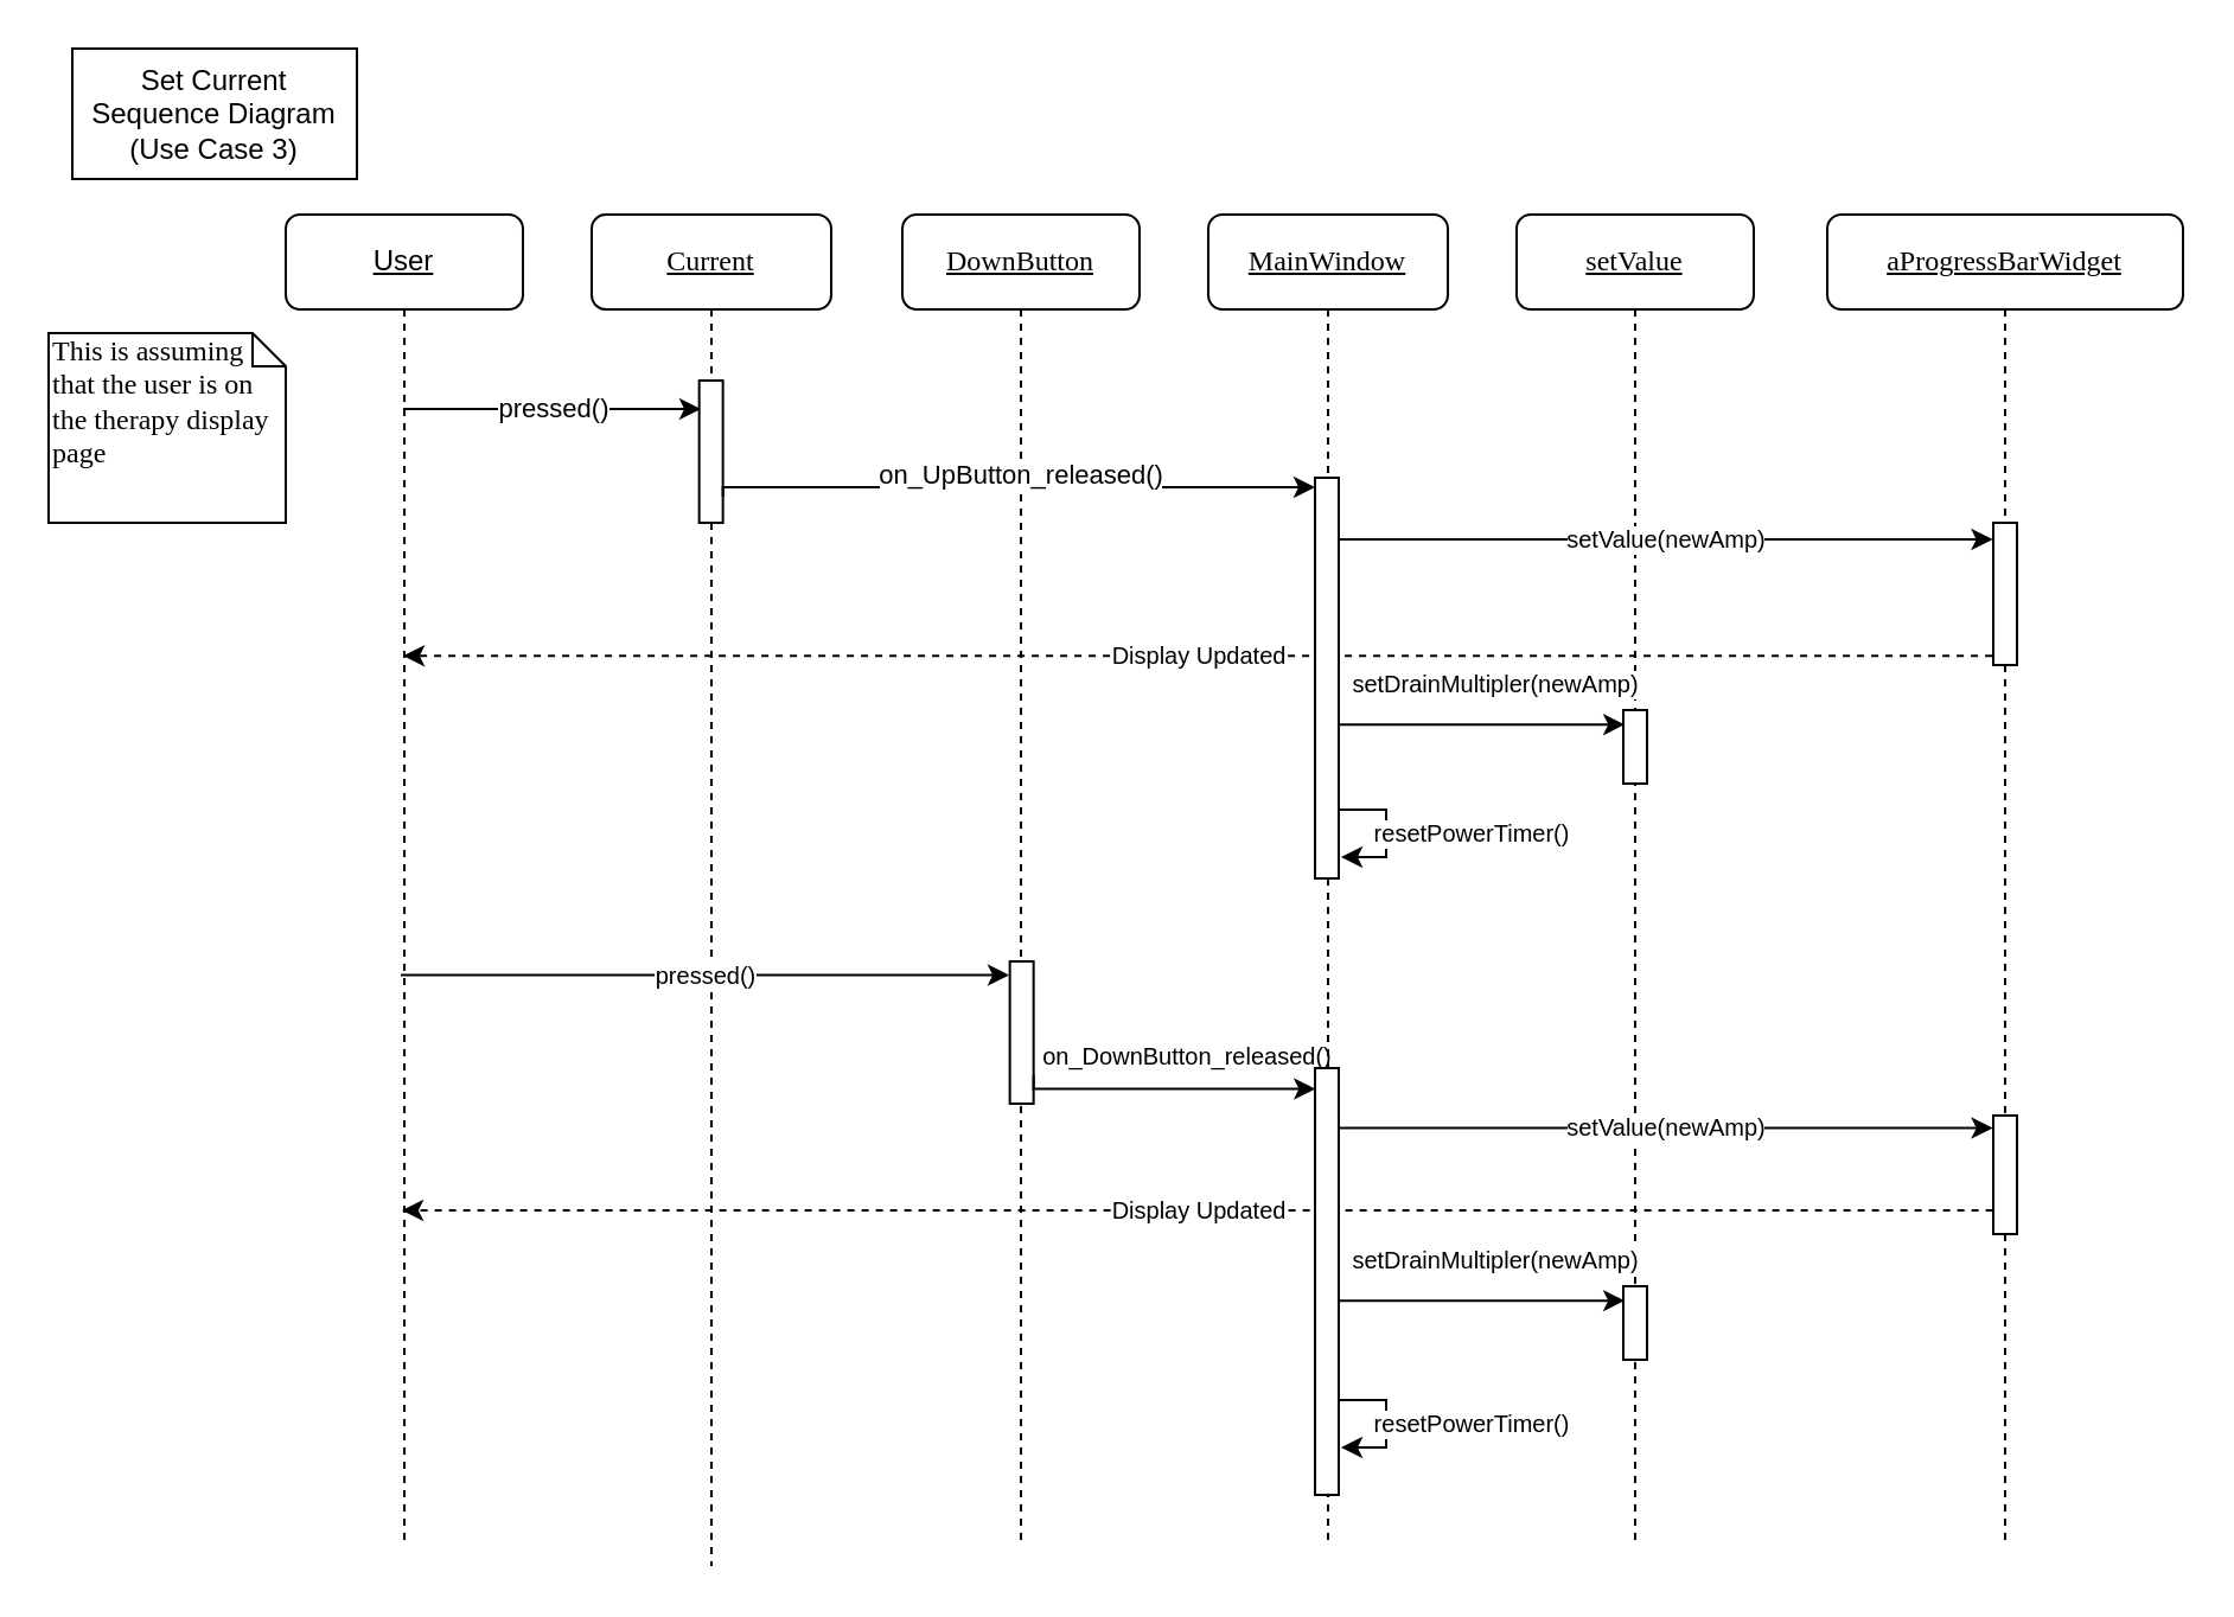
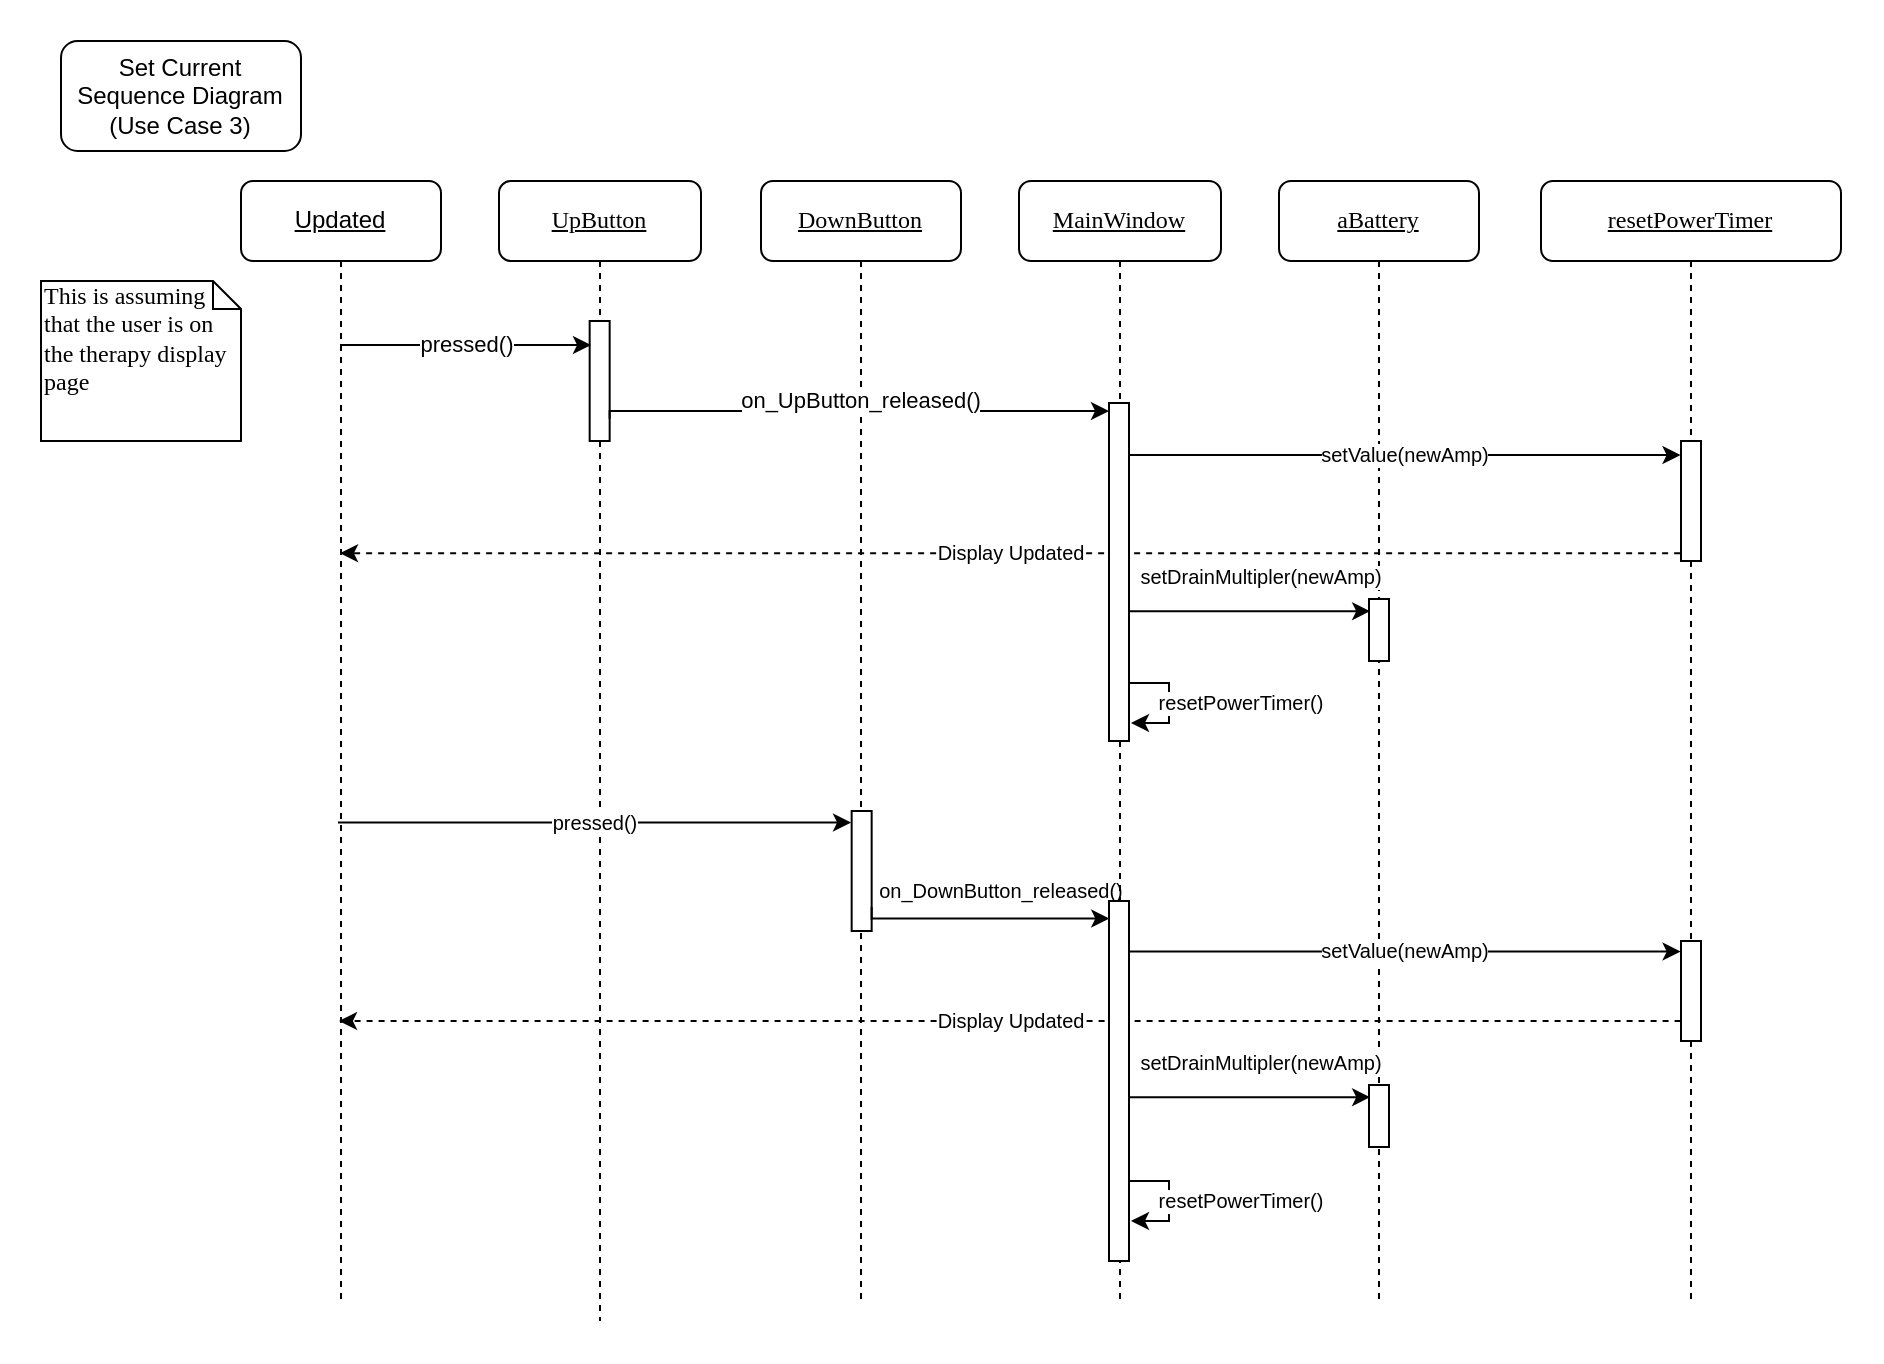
  <mxCell id="0" />
  <mxCell id="1" parent="0" />
- <mxCell id="2" value="&lt;u&gt;setValue&lt;/u&gt;" style="shape=umlLifeline;perimeter=lifelinePerimeter;whiteSpace=wrap;html=1;container=1;collapsible=0;recursiveResize=0;outlineConnect=0;rounded=1;shadow=0;comic=0;labelBackgroundColor=none;strokeWidth=1;fontFamily=Verdana;fontSize=12;align=center;" parent="1" vertex="1"><mxGeometry x="639" y="90" width="100" height="560" as="geometry" /></mxCell>
+ <mxCell id="2" value="&lt;u&gt;aBattery&lt;/u&gt;" style="shape=umlLifeline;perimeter=lifelinePerimeter;whiteSpace=wrap;html=1;container=1;collapsible=0;recursiveResize=0;outlineConnect=0;rounded=1;shadow=0;comic=0;labelBackgroundColor=none;strokeWidth=1;fontFamily=Verdana;fontSize=12;align=center;" parent="1" vertex="1"><mxGeometry x="639" y="90" width="100" height="560" as="geometry" /></mxCell>
  <mxCell id="3" value="" style="html=1;points=[];perimeter=orthogonalPerimeter;rounded=0;shadow=0;comic=0;labelBackgroundColor=none;strokeWidth=1;fontFamily=Verdana;fontSize=12;align=center;" parent="2" vertex="1"><mxGeometry x="45" y="209" width="10" height="31" as="geometry" /></mxCell>
  <mxCell id="4" value="" style="html=1;points=[];perimeter=orthogonalPerimeter;rounded=0;shadow=0;comic=0;labelBackgroundColor=none;strokeWidth=1;fontFamily=Verdana;fontSize=12;align=center;" parent="2" vertex="1"><mxGeometry x="45" y="452" width="10" height="31" as="geometry" /></mxCell>
  <mxCell id="5" value="&lt;u&gt;DownButton&lt;/u&gt;" style="shape=umlLifeline;perimeter=lifelinePerimeter;whiteSpace=wrap;html=1;container=1;collapsible=0;recursiveResize=0;outlineConnect=0;rounded=1;shadow=0;comic=0;labelBackgroundColor=none;strokeWidth=1;fontFamily=Verdana;fontSize=12;align=center;" parent="1" vertex="1"><mxGeometry x="380" y="90" width="100" height="560" as="geometry" /></mxCell>
  <mxCell id="6" value="" style="html=1;points=[];perimeter=orthogonalPerimeter;rounded=0;shadow=0;comic=0;labelBackgroundColor=none;strokeWidth=1;fontFamily=Verdana;fontSize=12;align=center;" parent="5" vertex="1"><mxGeometry x="45.33" y="315" width="10" height="60" as="geometry" /></mxCell>
  <mxCell id="7" value="&lt;font style=&quot;font-size: 10px&quot;&gt;on_DownButton_released()&lt;/font&gt;" style="edgeStyle=orthogonalEdgeStyle;rounded=0;orthogonalLoop=1;jettySize=auto;html=1;entryX=0.014;entryY=0.074;entryDx=0;entryDy=0;entryPerimeter=0;" parent="5" edge="1"><mxGeometry x="0.132" y="14" relative="1" as="geometry"><mxPoint x="55.33" y="363" as="sourcePoint" /><mxPoint x="174.14" y="368.774" as="targetPoint" /><Array as="points"><mxPoint x="55" y="369" /></Array><mxPoint as="offset" /></mxGeometry></mxCell>
  <mxCell id="8" value="Display Updated" style="edgeStyle=orthogonalEdgeStyle;rounded=0;orthogonalLoop=1;jettySize=auto;html=1;fontSize=10;dashed=1;exitX=-0.044;exitY=0.935;exitDx=0;exitDy=0;exitPerimeter=0;" parent="1" source="23" target="17" edge="1"><mxGeometry relative="1" as="geometry"><mxPoint x="813" y="276" as="sourcePoint" /><mxPoint x="167.6" y="292.036" as="targetPoint" /><Array as="points"><mxPoint x="360" y="276" /><mxPoint x="360" y="276" /></Array></mxGeometry></mxCell>
  <mxCell id="9" value="Display Updated" style="edgeStyle=orthogonalEdgeStyle;rounded=0;orthogonalLoop=1;jettySize=auto;html=1;fontSize=10;dashed=1;exitX=-0.02;exitY=0.798;exitDx=0;exitDy=0;exitPerimeter=0;" parent="1" source="24" edge="1"><mxGeometry relative="1" as="geometry"><mxPoint x="814" y="509.524" as="sourcePoint" /><mxPoint x="169" y="510" as="targetPoint" /><Array as="points"><mxPoint x="169" y="510" /></Array></mxGeometry></mxCell>
  <mxCell id="10" value="&lt;u&gt;MainWindow&lt;/u&gt;" style="shape=umlLifeline;perimeter=lifelinePerimeter;whiteSpace=wrap;html=1;container=1;collapsible=0;recursiveResize=0;outlineConnect=0;rounded=1;shadow=0;comic=0;labelBackgroundColor=none;strokeWidth=1;fontFamily=Verdana;fontSize=12;align=center;" parent="1" vertex="1"><mxGeometry x="509" y="90" width="101" height="560" as="geometry" /></mxCell>
  <mxCell id="11" value="" style="html=1;points=[];perimeter=orthogonalPerimeter;rounded=0;shadow=0;comic=0;labelBackgroundColor=none;strokeWidth=1;fontFamily=Verdana;fontSize=12;align=center;" parent="10" vertex="1"><mxGeometry x="45" y="111" width="10" height="169" as="geometry" /></mxCell>
  <mxCell id="12" value="resetPowerTimer()" style="edgeStyle=orthogonalEdgeStyle;rounded=0;orthogonalLoop=1;jettySize=auto;html=1;fontSize=10;" parent="10" edge="1"><mxGeometry x="0.017" y="36" relative="1" as="geometry"><mxPoint x="55" y="251.0" as="sourcePoint" /><mxPoint x="56" y="271" as="targetPoint" /><Array as="points"><mxPoint x="75" y="251" /><mxPoint x="75" y="271" /><mxPoint x="56" y="271" /></Array><mxPoint as="offset" /></mxGeometry></mxCell>
  <mxCell id="13" value="setDrainMultipler(newAmp)" style="edgeStyle=orthogonalEdgeStyle;rounded=0;orthogonalLoop=1;jettySize=auto;html=1;entryX=0.058;entryY=0.196;entryDx=0;entryDy=0;entryPerimeter=0;fontSize=10;" parent="10" target="3" edge="1"><mxGeometry x="0.095" y="17" relative="1" as="geometry"><mxPoint x="55" y="215.08" as="sourcePoint" /><mxPoint x="174.24" y="241.925" as="targetPoint" /><Array as="points"><mxPoint x="115" y="215" /></Array><mxPoint as="offset" /></mxGeometry></mxCell>
  <mxCell id="14" value="" style="html=1;points=[];perimeter=orthogonalPerimeter;rounded=0;shadow=0;comic=0;labelBackgroundColor=none;strokeWidth=1;fontFamily=Verdana;fontSize=12;align=center;" parent="10" vertex="1"><mxGeometry x="45" y="360" width="10" height="180" as="geometry" /></mxCell>
  <mxCell id="15" value="resetPowerTimer()" style="edgeStyle=orthogonalEdgeStyle;rounded=0;orthogonalLoop=1;jettySize=auto;html=1;fontSize=10;" parent="10" edge="1"><mxGeometry x="0.017" y="36" relative="1" as="geometry"><mxPoint x="55" y="500.0" as="sourcePoint" /><mxPoint x="56" y="520" as="targetPoint" /><Array as="points"><mxPoint x="75" y="500" /><mxPoint x="75" y="520" /><mxPoint x="56" y="520" /></Array><mxPoint as="offset" /></mxGeometry></mxCell>
  <mxCell id="16" value="setDrainMultipler(newAmp)" style="edgeStyle=orthogonalEdgeStyle;rounded=0;orthogonalLoop=1;jettySize=auto;html=1;entryX=0.058;entryY=0.196;entryDx=0;entryDy=0;entryPerimeter=0;fontSize=10;" parent="10" target="4" edge="1"><mxGeometry x="0.095" y="17" relative="1" as="geometry"><mxPoint x="55" y="458.08" as="sourcePoint" /><mxPoint x="-324.76" y="404.925" as="targetPoint" /><Array as="points"><mxPoint x="115" y="458" /></Array><mxPoint as="offset" /></mxGeometry></mxCell>
- <mxCell id="17" value="&lt;u&gt;User&lt;/u&gt;" style="shape=umlLifeline;perimeter=lifelinePerimeter;whiteSpace=wrap;html=1;container=1;collapsible=0;recursiveResize=0;outlineConnect=0;rounded=1;shadow=0;comic=0;labelBackgroundColor=none;strokeWidth=1;fontFamily=Helvetica;fontSize=12;align=center;" parent="1" vertex="1"><mxGeometry x="120" y="90" width="100" height="560" as="geometry" /></mxCell>
- <mxCell id="18" value="&lt;p&gt;&lt;u&gt;Current&lt;/u&gt;&lt;/p&gt;" style="shape=umlLifeline;perimeter=lifelinePerimeter;whiteSpace=wrap;html=1;container=1;collapsible=0;recursiveResize=0;outlineConnect=0;rounded=1;shadow=0;comic=0;labelBackgroundColor=none;strokeWidth=1;fontFamily=Verdana;fontSize=12;align=center;" parent="1" vertex="1"><mxGeometry x="249" y="90" width="101" height="570" as="geometry" /></mxCell>
+ <mxCell id="17" value="&lt;u&gt;Updated&lt;/u&gt;" style="shape=umlLifeline;perimeter=lifelinePerimeter;whiteSpace=wrap;html=1;container=1;collapsible=0;recursiveResize=0;outlineConnect=0;rounded=1;shadow=0;comic=0;labelBackgroundColor=none;strokeWidth=1;fontFamily=Helvetica;fontSize=12;align=center;" parent="1" vertex="1"><mxGeometry x="120" y="90" width="100" height="560" as="geometry" /></mxCell>
+ <mxCell id="18" value="&lt;p&gt;&lt;u&gt;UpButton&lt;/u&gt;&lt;/p&gt;" style="shape=umlLifeline;perimeter=lifelinePerimeter;whiteSpace=wrap;html=1;container=1;collapsible=0;recursiveResize=0;outlineConnect=0;rounded=1;shadow=0;comic=0;labelBackgroundColor=none;strokeWidth=1;fontFamily=Verdana;fontSize=12;align=center;" parent="1" vertex="1"><mxGeometry x="249" y="90" width="101" height="570" as="geometry" /></mxCell>
  <mxCell id="19" value="" style="html=1;points=[];perimeter=orthogonalPerimeter;rounded=0;shadow=0;comic=0;labelBackgroundColor=none;strokeWidth=1;fontFamily=Verdana;fontSize=12;align=center;" parent="18" vertex="1"><mxGeometry x="45.33" y="70" width="10" height="60" as="geometry" /></mxCell>
  <mxCell id="20" value="on_UpButton_released()" style="edgeStyle=orthogonalEdgeStyle;rounded=0;orthogonalLoop=1;jettySize=auto;html=1;" parent="18" edge="1"><mxGeometry x="0.023" y="5" relative="1" as="geometry"><mxPoint x="55.33" y="119" as="sourcePoint" /><mxPoint x="305" y="115" as="targetPoint" /><Array as="points"><mxPoint x="55" y="115" /></Array><mxPoint as="offset" /></mxGeometry></mxCell>
  <mxCell id="21" value="pressed()" style="endArrow=classic;html=1;rounded=0;entryX=0.067;entryY=0.2;entryDx=0;entryDy=0;entryPerimeter=0;" parent="1" source="17" target="19" edge="1"><mxGeometry width="50" height="50" relative="1" as="geometry"><mxPoint x="190" y="220" as="sourcePoint" /><mxPoint x="240" y="170" as="targetPoint" /></mxGeometry></mxCell>
- <mxCell id="22" value="&lt;u&gt;aProgressBarWidget&lt;/u&gt;" style="shape=umlLifeline;perimeter=lifelinePerimeter;whiteSpace=wrap;html=1;container=1;collapsible=0;recursiveResize=0;outlineConnect=0;rounded=1;shadow=0;comic=0;labelBackgroundColor=none;strokeWidth=1;fontFamily=Verdana;fontSize=12;align=center;" parent="1" vertex="1"><mxGeometry x="770" y="90" width="150" height="560" as="geometry" /></mxCell>
+ <mxCell id="22" value="&lt;u&gt;resetPowerTimer&lt;/u&gt;" style="shape=umlLifeline;perimeter=lifelinePerimeter;whiteSpace=wrap;html=1;container=1;collapsible=0;recursiveResize=0;outlineConnect=0;rounded=1;shadow=0;comic=0;labelBackgroundColor=none;strokeWidth=1;fontFamily=Verdana;fontSize=12;align=center;" parent="1" vertex="1"><mxGeometry x="770" y="90" width="150" height="560" as="geometry" /></mxCell>
  <mxCell id="23" value="" style="html=1;points=[];perimeter=orthogonalPerimeter;rounded=0;shadow=0;comic=0;labelBackgroundColor=none;strokeWidth=1;fontFamily=Verdana;fontSize=12;align=center;" parent="22" vertex="1"><mxGeometry x="70" y="130" width="10" height="60" as="geometry" /></mxCell>
  <mxCell id="24" value="" style="html=1;points=[];perimeter=orthogonalPerimeter;rounded=0;shadow=0;comic=0;labelBackgroundColor=none;strokeWidth=1;fontFamily=Verdana;fontSize=12;align=center;" parent="22" vertex="1"><mxGeometry x="70" y="380" width="10" height="50" as="geometry" /></mxCell>
  <mxCell id="25" value="This is assuming that the user is on the therapy display page" style="shape=note;whiteSpace=wrap;html=1;size=14;verticalAlign=top;align=left;spacingTop=-6;rounded=0;shadow=0;comic=0;labelBackgroundColor=none;strokeWidth=1;fontFamily=Verdana;fontSize=12;fillColor=default;strokeColor=default;fontColor=default;" parent="1" vertex="1"><mxGeometry x="20" y="140" width="100" height="80" as="geometry" /></mxCell>
  <mxCell id="26" value="pressed()" style="endArrow=classic;html=1;rounded=0;fontSize=10;entryX=-0.03;entryY=0.096;entryDx=0;entryDy=0;entryPerimeter=0;" parent="1" target="6" edge="1"><mxGeometry width="50" height="50" relative="1" as="geometry"><mxPoint x="168.5" y="410.76" as="sourcePoint" /><mxPoint x="280" y="405" as="targetPoint" /></mxGeometry></mxCell>
  <mxCell id="27" value="setValue(newAmp)" style="edgeStyle=orthogonalEdgeStyle;rounded=0;orthogonalLoop=1;jettySize=auto;html=1;fontSize=10;entryX=-0.022;entryY=0.117;entryDx=0;entryDy=0;entryPerimeter=0;" parent="1" source="11" target="23" edge="1"><mxGeometry relative="1" as="geometry"><mxPoint x="814" y="227" as="targetPoint" /><Array as="points"><mxPoint x="640" y="227" /><mxPoint x="640" y="227" /></Array></mxGeometry></mxCell>
  <mxCell id="28" value="setValue(newAmp)" style="edgeStyle=orthogonalEdgeStyle;rounded=0;orthogonalLoop=1;jettySize=auto;html=1;fontSize=10;entryX=-0.02;entryY=0.106;entryDx=0;entryDy=0;entryPerimeter=0;" parent="1" source="14" target="24" edge="1"><mxGeometry relative="1" as="geometry"><Array as="points"><mxPoint x="640" y="476" /></Array><mxPoint x="814" y="476" as="targetPoint" /></mxGeometry></mxCell>
- <mxCell id="29" value="Set Current&lt;br&gt;&lt;div&gt;Sequence Diagram&lt;br&gt;(Use Case 3)&lt;br&gt;&lt;/div&gt;" style="rounded=0;whiteSpace=wrap;html=1;fontFamily=Helvetica;" vertex="1" parent="1"><mxGeometry x="30" y="20" width="120" height="55" as="geometry" /></mxCell>
+ <mxCell id="29" value="Set Current&lt;br&gt;&lt;div&gt;Sequence Diagram&lt;br&gt;(Use Case 3)&lt;br&gt;&lt;/div&gt;" style="whiteSpace=wrap;html=1;fontFamily=Helvetica;rounded=1;" vertex="1" parent="1"><mxGeometry x="30" y="20" width="120" height="55" as="geometry" /></mxCell>
